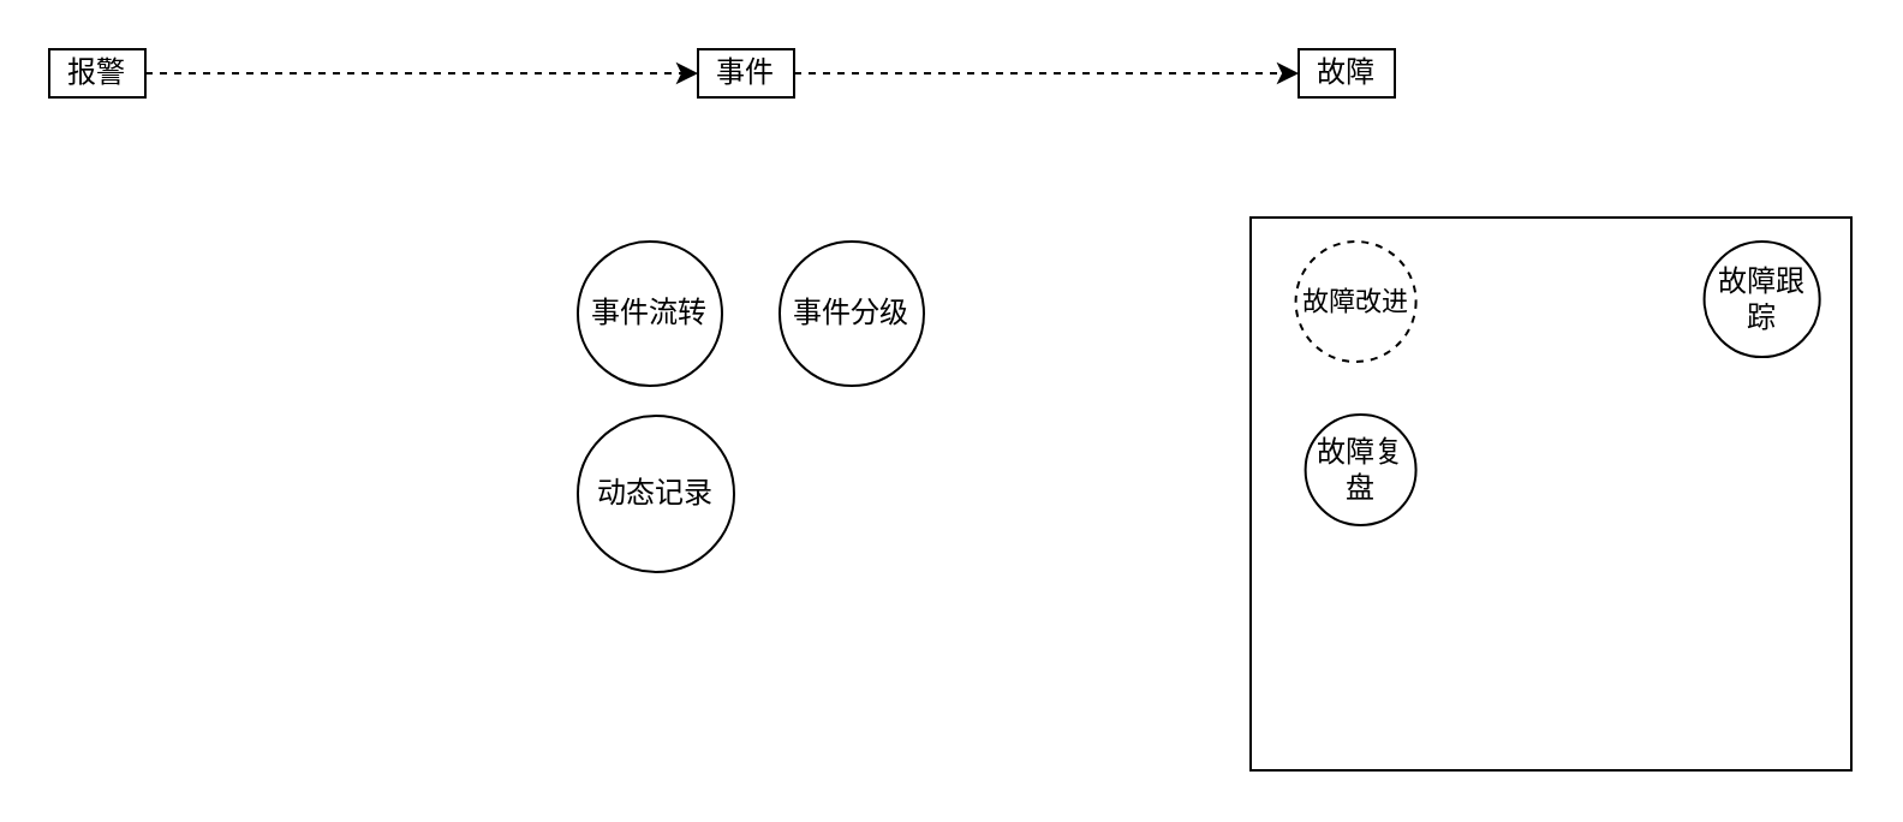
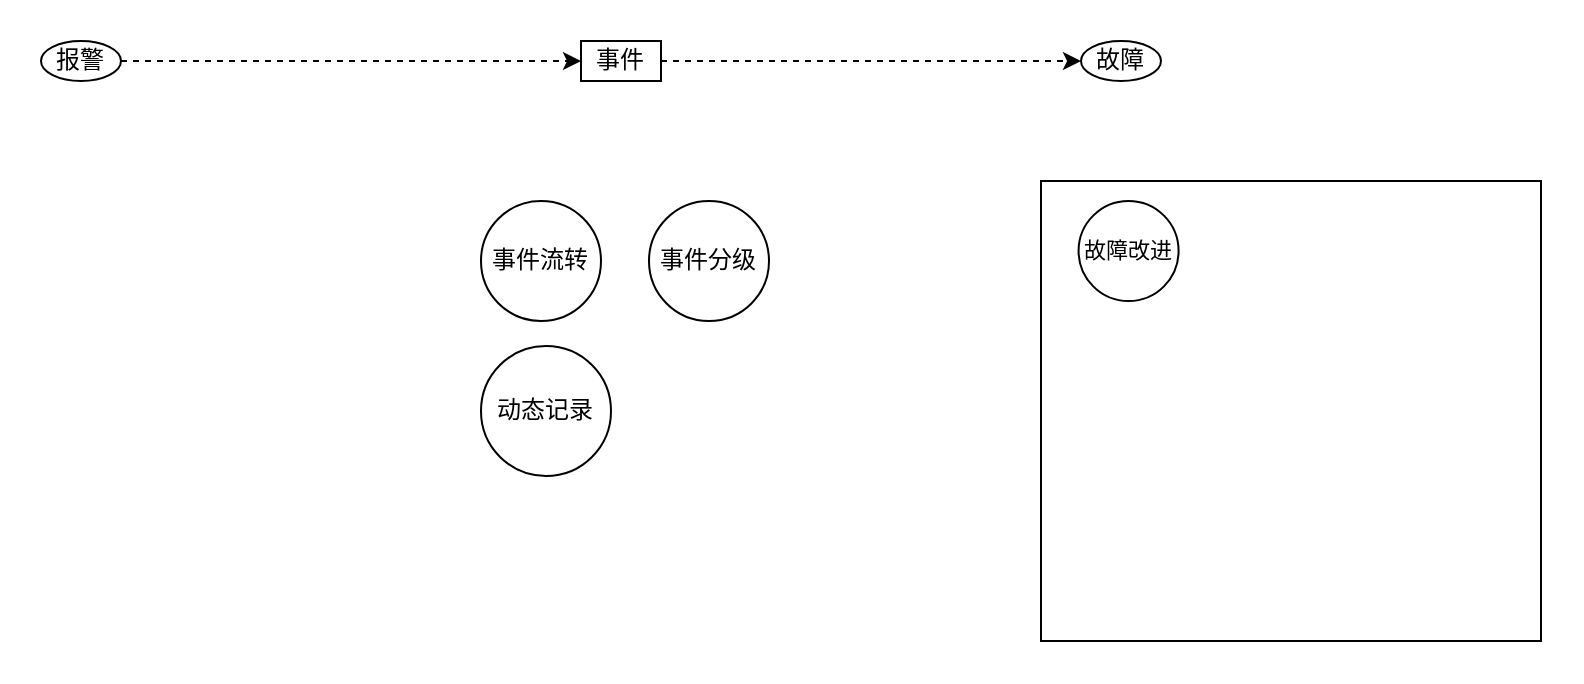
  <mxCell id="0" />
  <mxCell id="1" parent="0" />
  <mxCell id="2" style="edgeStyle=none;rounded=0;orthogonalLoop=1;jettySize=auto;html=1;exitX=1;exitY=0.5;exitDx=0;exitDy=0;entryX=0;entryY=0.5;entryDx=0;entryDy=0;dashed=1;" edge="1" parent="1" source="3" target="5"><mxGeometry relative="1" as="geometry" /></mxCell>
- <mxCell id="3" value="报警" style="rounded=0;whiteSpace=wrap;html=1;" vertex="1" parent="1"><mxGeometry x="20" y="20" width="40" height="20" as="geometry" /></mxCell>
+ <mxCell id="3" value="报警" style="ellipse;whiteSpace=wrap;html=1;" vertex="1" parent="1"><mxGeometry x="20" y="20" width="40" height="20" as="geometry" /></mxCell>
  <mxCell id="4" style="edgeStyle=none;rounded=0;orthogonalLoop=1;jettySize=auto;html=1;exitX=1;exitY=0.5;exitDx=0;exitDy=0;entryX=0;entryY=0.5;entryDx=0;entryDy=0;dashed=1;" edge="1" parent="1" source="5" target="6"><mxGeometry relative="1" as="geometry" /></mxCell>
  <mxCell id="5" value="事件" style="rounded=0;whiteSpace=wrap;html=1;" vertex="1" parent="1"><mxGeometry x="290" y="20" width="40" height="20" as="geometry" /></mxCell>
- <mxCell id="6" value="故障" style="rounded=0;whiteSpace=wrap;html=1;" vertex="1" parent="1"><mxGeometry x="540" y="20" width="40" height="20" as="geometry" /></mxCell>
+ <mxCell id="6" value="故障" style="ellipse;whiteSpace=wrap;html=1;" vertex="1" parent="1"><mxGeometry x="540" y="20" width="40" height="20" as="geometry" /></mxCell>
  <mxCell id="7" value="事件流转" style="ellipse;whiteSpace=wrap;html=1;aspect=fixed;" vertex="1" parent="1"><mxGeometry x="240" y="100" width="60" height="60" as="geometry" /></mxCell>
  <mxCell id="8" value="事件分级" style="ellipse;whiteSpace=wrap;html=1;aspect=fixed;" vertex="1" parent="1"><mxGeometry x="324" y="100" width="60" height="60" as="geometry" /></mxCell>
  <mxCell id="9" value="动态记录" style="ellipse;whiteSpace=wrap;html=1;aspect=fixed;" vertex="1" parent="1"><mxGeometry x="240" y="172.5" width="65" height="65" as="geometry" /></mxCell>
  <mxCell id="10" value="" style="group" vertex="1" connectable="0" parent="1"><mxGeometry x="520" y="90" width="250.0" height="230" as="geometry" /></mxCell>
  <mxCell id="11" value="" style="rounded=0;whiteSpace=wrap;html=1;movable=1;resizable=1;rotatable=1;deletable=1;editable=1;locked=0;connectable=1;container=0;fontSize=10;" vertex="1" parent="10"><mxGeometry width="250" height="230" as="geometry" /></mxCell>
- <mxCell id="12" value="故障跟踪" style="ellipse;whiteSpace=wrap;html=1;aspect=fixed;" vertex="1" parent="10"><mxGeometry x="188.79" y="10" width="48.04" height="48.04" as="geometry" /></mxCell>
- <mxCell id="13" value="故障复盘" style="ellipse;whiteSpace=wrap;html=1;aspect=fixed;" vertex="1" parent="10"><mxGeometry x="22.81" y="82.01" width="45.98" height="45.98" as="geometry" /></mxCell>
- <mxCell id="14" value="&lt;font style=&quot;font-size: 11px;&quot;&gt;故障改进&lt;/font&gt;" style="ellipse;whiteSpace=wrap;html=1;aspect=fixed;dashed=1;" vertex="1" parent="10"><mxGeometry x="18.79" y="10" width="50" height="50" as="geometry" /></mxCell>
+ <mxCell id="14" value="&lt;font style=&quot;font-size: 11px;&quot;&gt;故障改进&lt;/font&gt;" style="ellipse;whiteSpace=wrap;html=1;aspect=fixed;" vertex="1" parent="10"><mxGeometry x="18.79" y="10" width="50" height="50" as="geometry" /></mxCell>
  <mxCell id="15" style="edgeStyle=none;rounded=0;orthogonalLoop=1;jettySize=auto;html=1;exitX=1;exitY=0;exitDx=0;exitDy=0;" edge="1" parent="10" source="11" target="11"><mxGeometry relative="1" as="geometry" /></mxCell>
